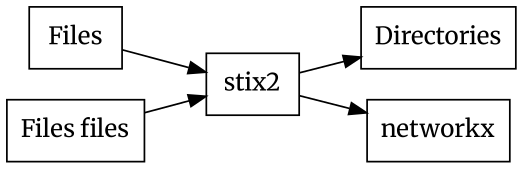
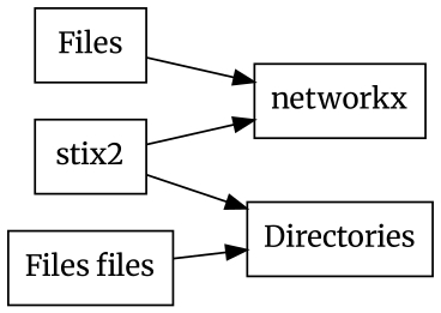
  digraph {
    fontname=Merriweather
    rankdir=LR
    node [fontname=Merriweather shape=box]
    edge [fontname=Merriweather]
    n1 [label=Files]
    n2 [label=stix2]
    n3 [label=Directories]
    n4 [label=networkx]
    n5 [label="Files files"]
-   n1 -> n2
+   n1 -> n4
    n2 -> n3
    n2 -> n4
-   n5 -> n2
+   n5 -> n3
  }
